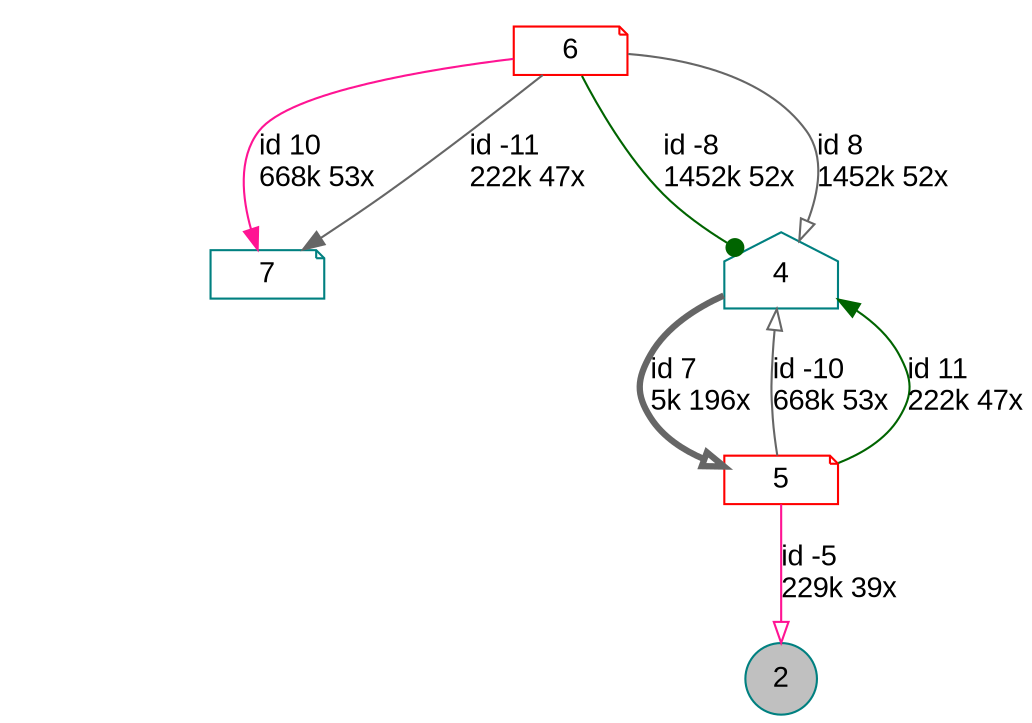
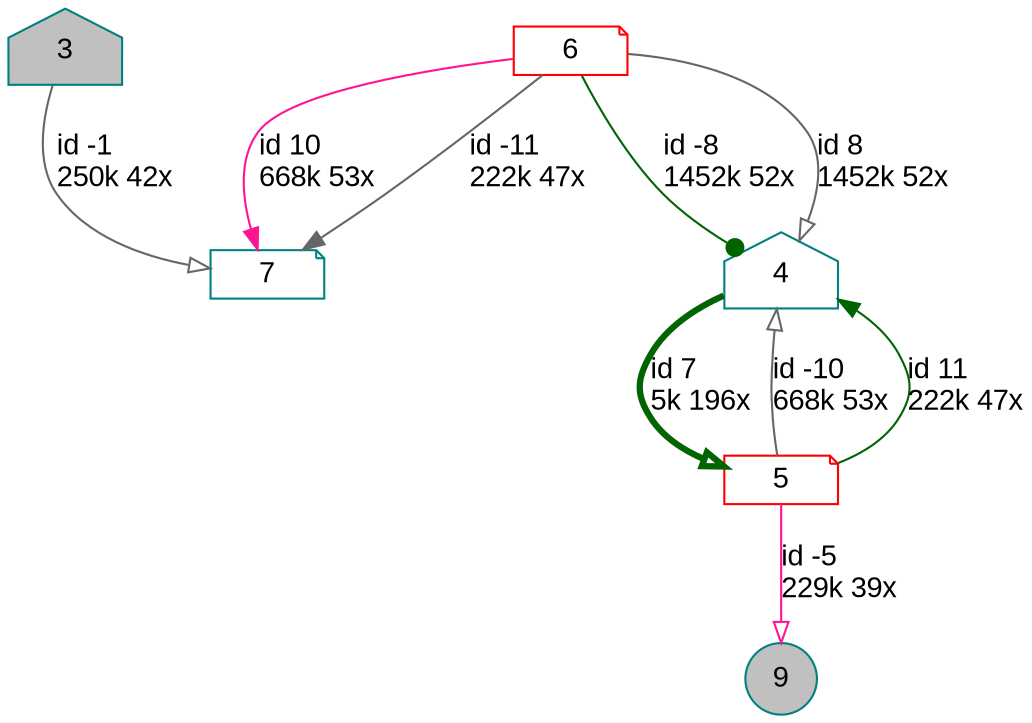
  digraph {
    fontname="Liberation Sans"
    nodesep=0.5
    node [color=teal fontname="Liberation Sans" shape=note]
    edge [arrowhead=onormal color=gray40 fontname="Liberation Sans"]
    7 [height=0.3]
-   2 [fillcolor=grey height=0.3 shape=circle style=filled]
+   2 [fillcolor=grey height=0.3 shape=circle style=filled label=9]
+   3 [fillcolor=grey height=0.3 shape=house style=filled]
    5 [color=red height=0.3]
    4 [height=0.3 shape=house]
    6 [color=red height=0.3]
+   3 -> 7 [label="id -1\l250k 42x"]
    5 -> 2 [color=deeppink label="id -5\l229k 39x"]
    5 -> 4 [label="id -10\l668k 53x"]
    5 -> 4 [arrowhead=normal color=darkgreen label="id 11\l222k 47x"]
-   4 -> 5 [label="id 7\l5k 196x" penwidth=3]
+   4 -> 5 [color=darkgreen label="id 7\l5k 196x" penwidth=3]
    6 -> 7 [arrowhead=normal color=deeppink label="id 10\l668k 53x"]
    6 -> 7 [arrowhead=normal label="id -11\l222k 47x"]
    6 -> 4 [arrowhead=dot color=darkgreen label="id -8\l1452k 52x"]
    6 -> 4 [label="id 8\l1452k 52x"]
  }
